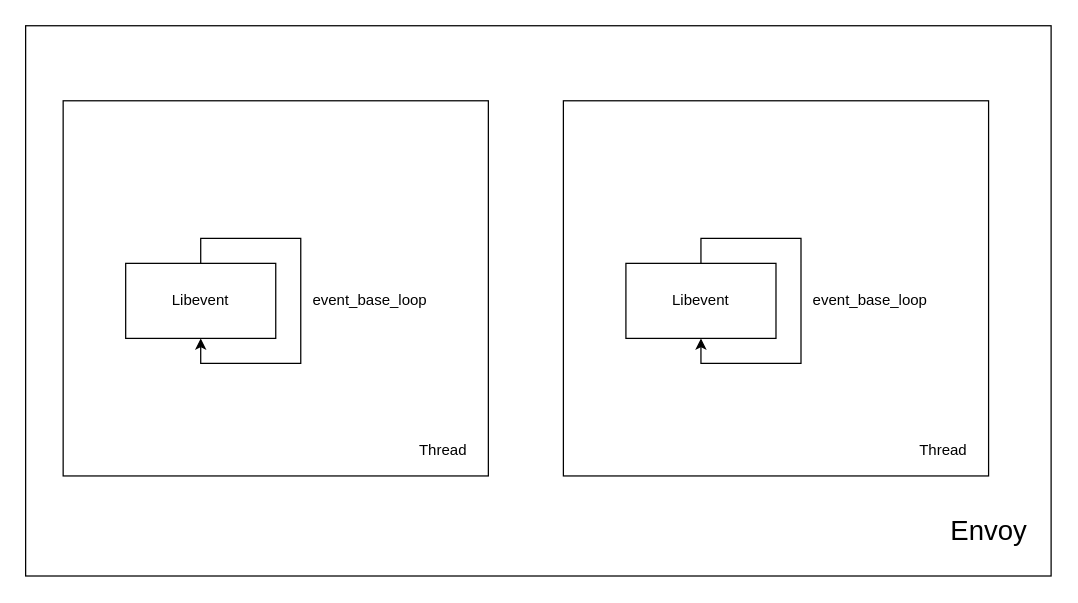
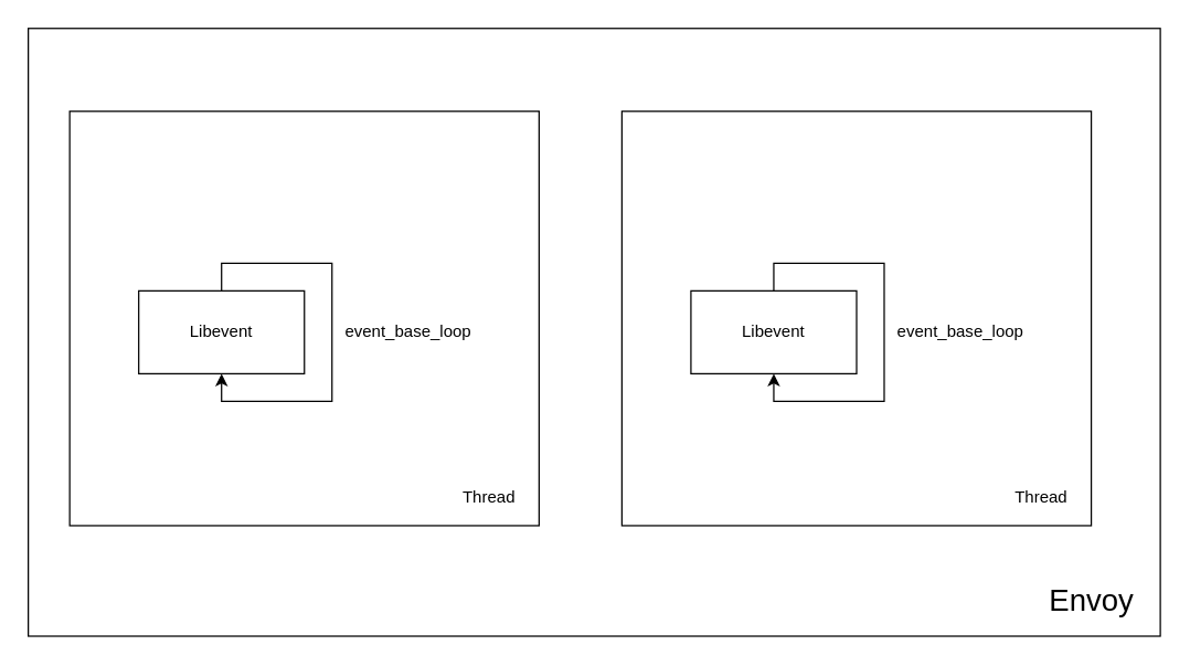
  <mxCell id="0" />
  <mxCell id="1" parent="0" />
  <mxCell id="2" value="" style="rounded=0;whiteSpace=wrap;html=1;fillColor=none;" vertex="1" parent="1"><mxGeometry x="50" y="80" width="340" height="300" as="geometry" /></mxCell>
  <mxCell id="3" value="" style="rounded=0;whiteSpace=wrap;html=1;fillColor=none;" vertex="1" parent="1"><mxGeometry x="20" y="20" width="820" height="440" as="geometry" /></mxCell>
  <mxCell id="4" value="Libevent" style="rounded=0;whiteSpace=wrap;html=1;" vertex="1" parent="1"><mxGeometry x="100" y="210" width="120" height="60" as="geometry" /></mxCell>
  <mxCell id="5" style="edgeStyle=orthogonalEdgeStyle;rounded=0;orthogonalLoop=1;jettySize=auto;html=1;entryX=0.5;entryY=1;entryDx=0;entryDy=0;" edge="1" parent="1" source="4" target="4"><mxGeometry relative="1" as="geometry" /></mxCell>
  <mxCell id="6" value="event_base_loop" style="text;html=1;align=center;verticalAlign=middle;resizable=0;points=[];autosize=1;" vertex="1" parent="1"><mxGeometry x="240" y="230" width="110" height="20" as="geometry" /></mxCell>
  <mxCell id="7" value="Thread" style="text;html=1;strokeColor=none;fillColor=none;align=center;verticalAlign=middle;whiteSpace=wrap;rounded=0;" vertex="1" parent="1"><mxGeometry x="334" y="350" width="40" height="20" as="geometry" /></mxCell>
  <mxCell id="8" value="" style="rounded=0;whiteSpace=wrap;html=1;fillColor=none;" vertex="1" parent="1"><mxGeometry x="450" y="80" width="340" height="300" as="geometry" /></mxCell>
  <mxCell id="9" value="Libevent" style="rounded=0;whiteSpace=wrap;html=1;" vertex="1" parent="1"><mxGeometry x="500" y="210" width="120" height="60" as="geometry" /></mxCell>
  <mxCell id="10" style="edgeStyle=orthogonalEdgeStyle;rounded=0;orthogonalLoop=1;jettySize=auto;html=1;entryX=0.5;entryY=1;entryDx=0;entryDy=0;" edge="1" parent="1" source="9" target="9"><mxGeometry relative="1" as="geometry" /></mxCell>
  <mxCell id="11" value="event_base_loop" style="text;html=1;align=center;verticalAlign=middle;resizable=0;points=[];autosize=1;" vertex="1" parent="1"><mxGeometry x="640" y="230" width="110" height="20" as="geometry" /></mxCell>
  <mxCell id="12" value="Thread" style="text;html=1;strokeColor=none;fillColor=none;align=center;verticalAlign=middle;whiteSpace=wrap;rounded=0;" vertex="1" parent="1"><mxGeometry x="734" y="350" width="40" height="20" as="geometry" /></mxCell>
- <mxCell id="13" value="Envoy" style="text;html=1;align=center;verticalAlign=middle;resizable=0;points=[];autosize=1;fontSize=22;" vertex="1" parent="1"><mxGeometry x="750" y="410" width="80" height="30" as="geometry" /></mxCell>
+ <mxCell id="13" value="Envoy" style="text;html=1;align=center;verticalAlign=middle;resizable=0;points=[];autosize=1;fontSize=22;" vertex="1" parent="1"><mxGeometry x="750" y="420" width="80" height="30" as="geometry" /></mxCell>
